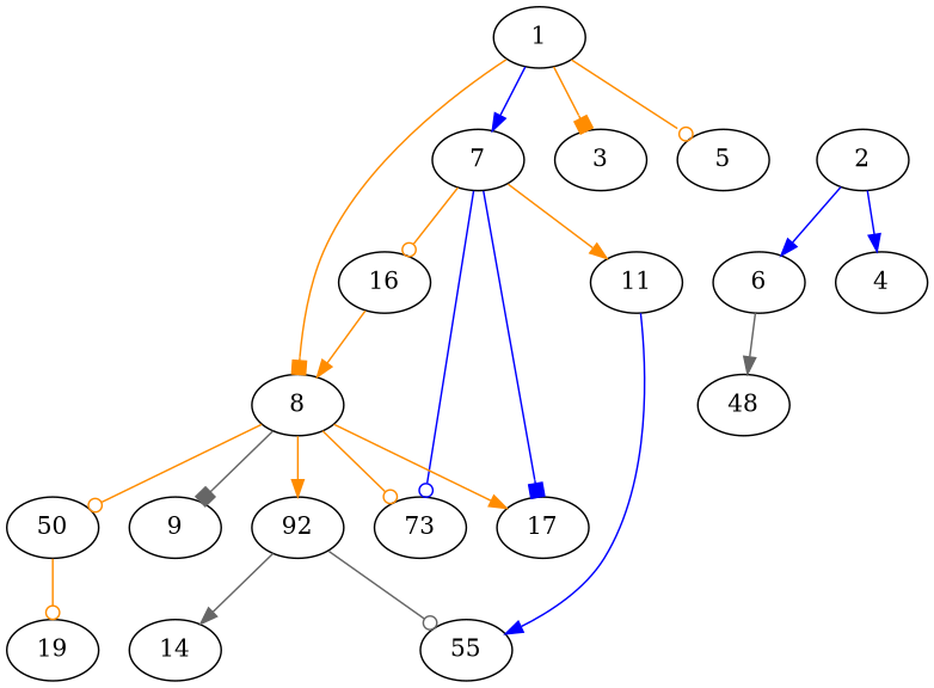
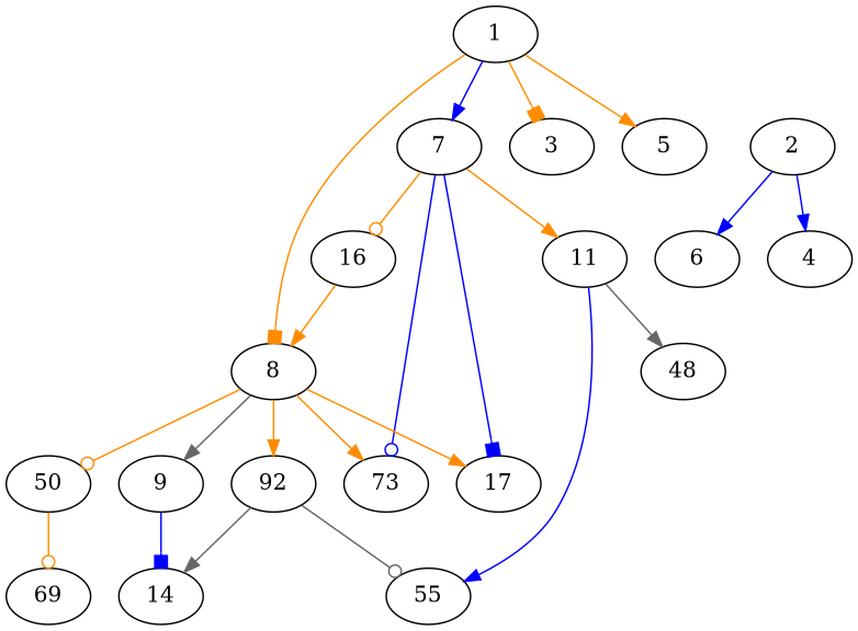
  digraph {
    edge [arrowhead=normal color=darkorange]
    1 [alpha=47.93]
    3 [alpha=29.30]
    5 [alpha=32.71]
    7 [alpha=24.00]
    8 [alpha=39.50]
    11 [alpha=37.65]
    n7 [alpha=30.63 label=73]
    16 [alpha=27.76]
    17 [alpha=33.32]
    9 [alpha=44.93]
    n11 [alpha=25.14 label=50]
    n12 [alpha=21.96 label=92]
    n13 [alpha=24.67 label=55]
    n14 [alpha=48.97 label=48]
    14 [alpha=46.27]
-   19 [alpha=42.44]
+   19 [alpha=42.44 label=69]
    2 [alpha=20.91]
    4 [alpha=48.66]
    6 [alpha=49.65]
    1 -> 3 [arrowhead=box]
-   1 -> 5 [arrowhead=odot]
+   1 -> 5
    1 -> 7 [color=blue]
    1 -> 8 [arrowhead=box]
    7 -> 11
    7 -> n7 [arrowhead=odot color=blue]
    7 -> 16 [arrowhead=odot]
    7 -> 17 [arrowhead=box color=blue]
-   8 -> n7 [arrowhead=odot]
+   8 -> n7
    8 -> 17
-   8 -> 9 [arrowhead=box color=gray40]
+   8 -> 9 [color=gray40]
    8 -> n11 [arrowhead=odot]
    8 -> n12
    11 -> n13 [color=blue]
-   6 -> n14 [color=gray40]
+   11 -> n14 [color=gray40]
    16 -> 8
+   9 -> 14 [arrowhead=box color=blue]
    n11 -> 19 [arrowhead=odot]
    n12 -> n13 [arrowhead=odot color=gray40]
    n12 -> 14 [color=gray40]
    2 -> 4 [color=blue]
    2 -> 6 [color=blue]
  }
